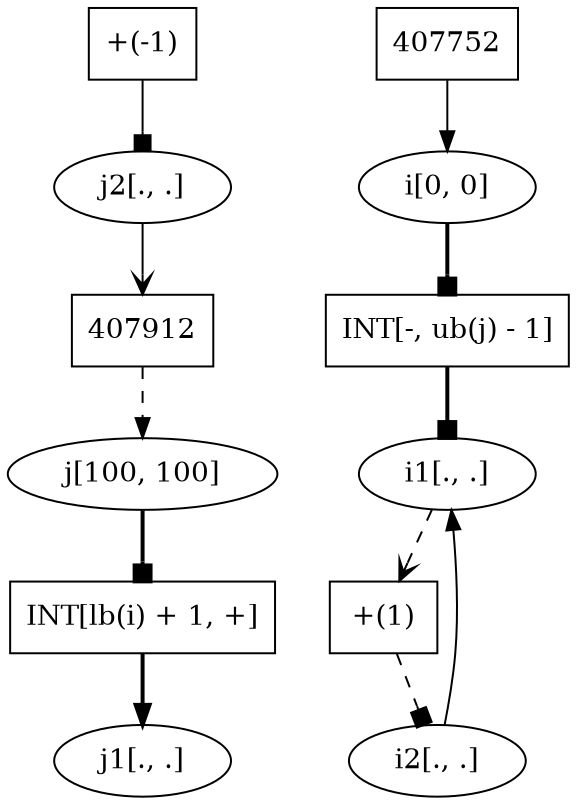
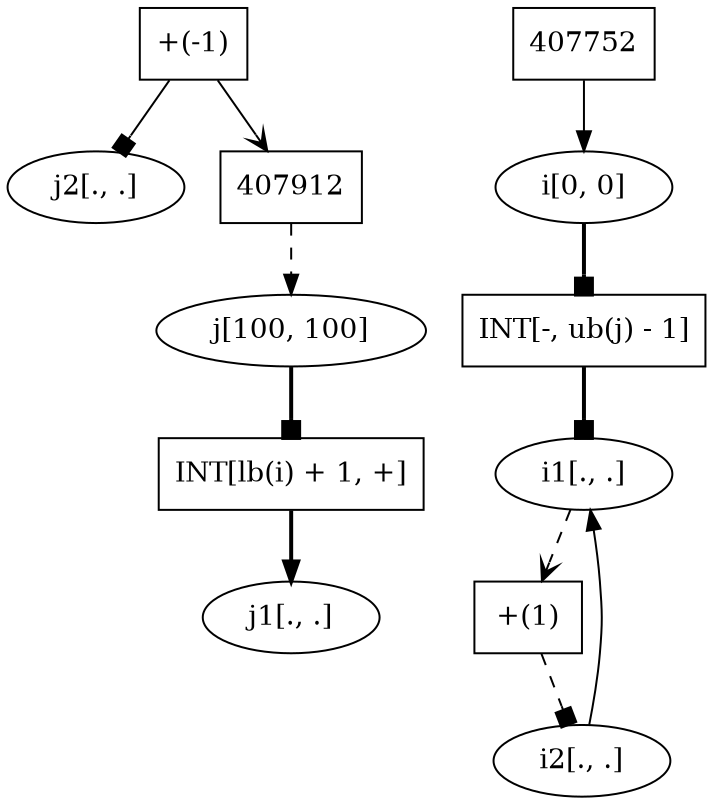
  digraph {
    fontname="DejaVu Serif"
    node [fontname="DejaVu Serif"]
    edge [arrowhead=box fontname="DejaVu Serif" style=bold]
    n1 [label=" j[100, 100] "]
    n2 [label="INT[lb(i) + 1, +]" shape=box]
    n3 [label=" j1[., .] "]
    n4 [label=" i[0, 0] "]
    n5 [label="INT[-, ub(j) - 1]" shape=box]
    n6 [label=" i1[., .] "]
    n7 [label=" i2[., .] "]
    407752 [shape=box]
    n9 [label="+(-1)" shape=box]
    n10 [label=" j2[., .] "]
    407912 [shape=box]
    n12 [label="+(1)" shape=box]
    n1 -> n2
    n2 -> n3 [arrowhead=normal]
    n4 -> n5
    n5 -> n6
    n6 -> n12 [arrowhead=vee style=dashed]
    n7 -> n6 [arrowhead=normal style=solid]
    407752 -> n4 [arrowhead=normal style=solid]
    n9 -> n10 [style=solid]
-   n10 -> 407912 [arrowhead=vee style=solid]
+   n9 -> 407912 [arrowhead=vee style=solid]
    407912 -> n1 [arrowhead=normal style=dashed]
    n12 -> n7 [style=dashed]
  }
